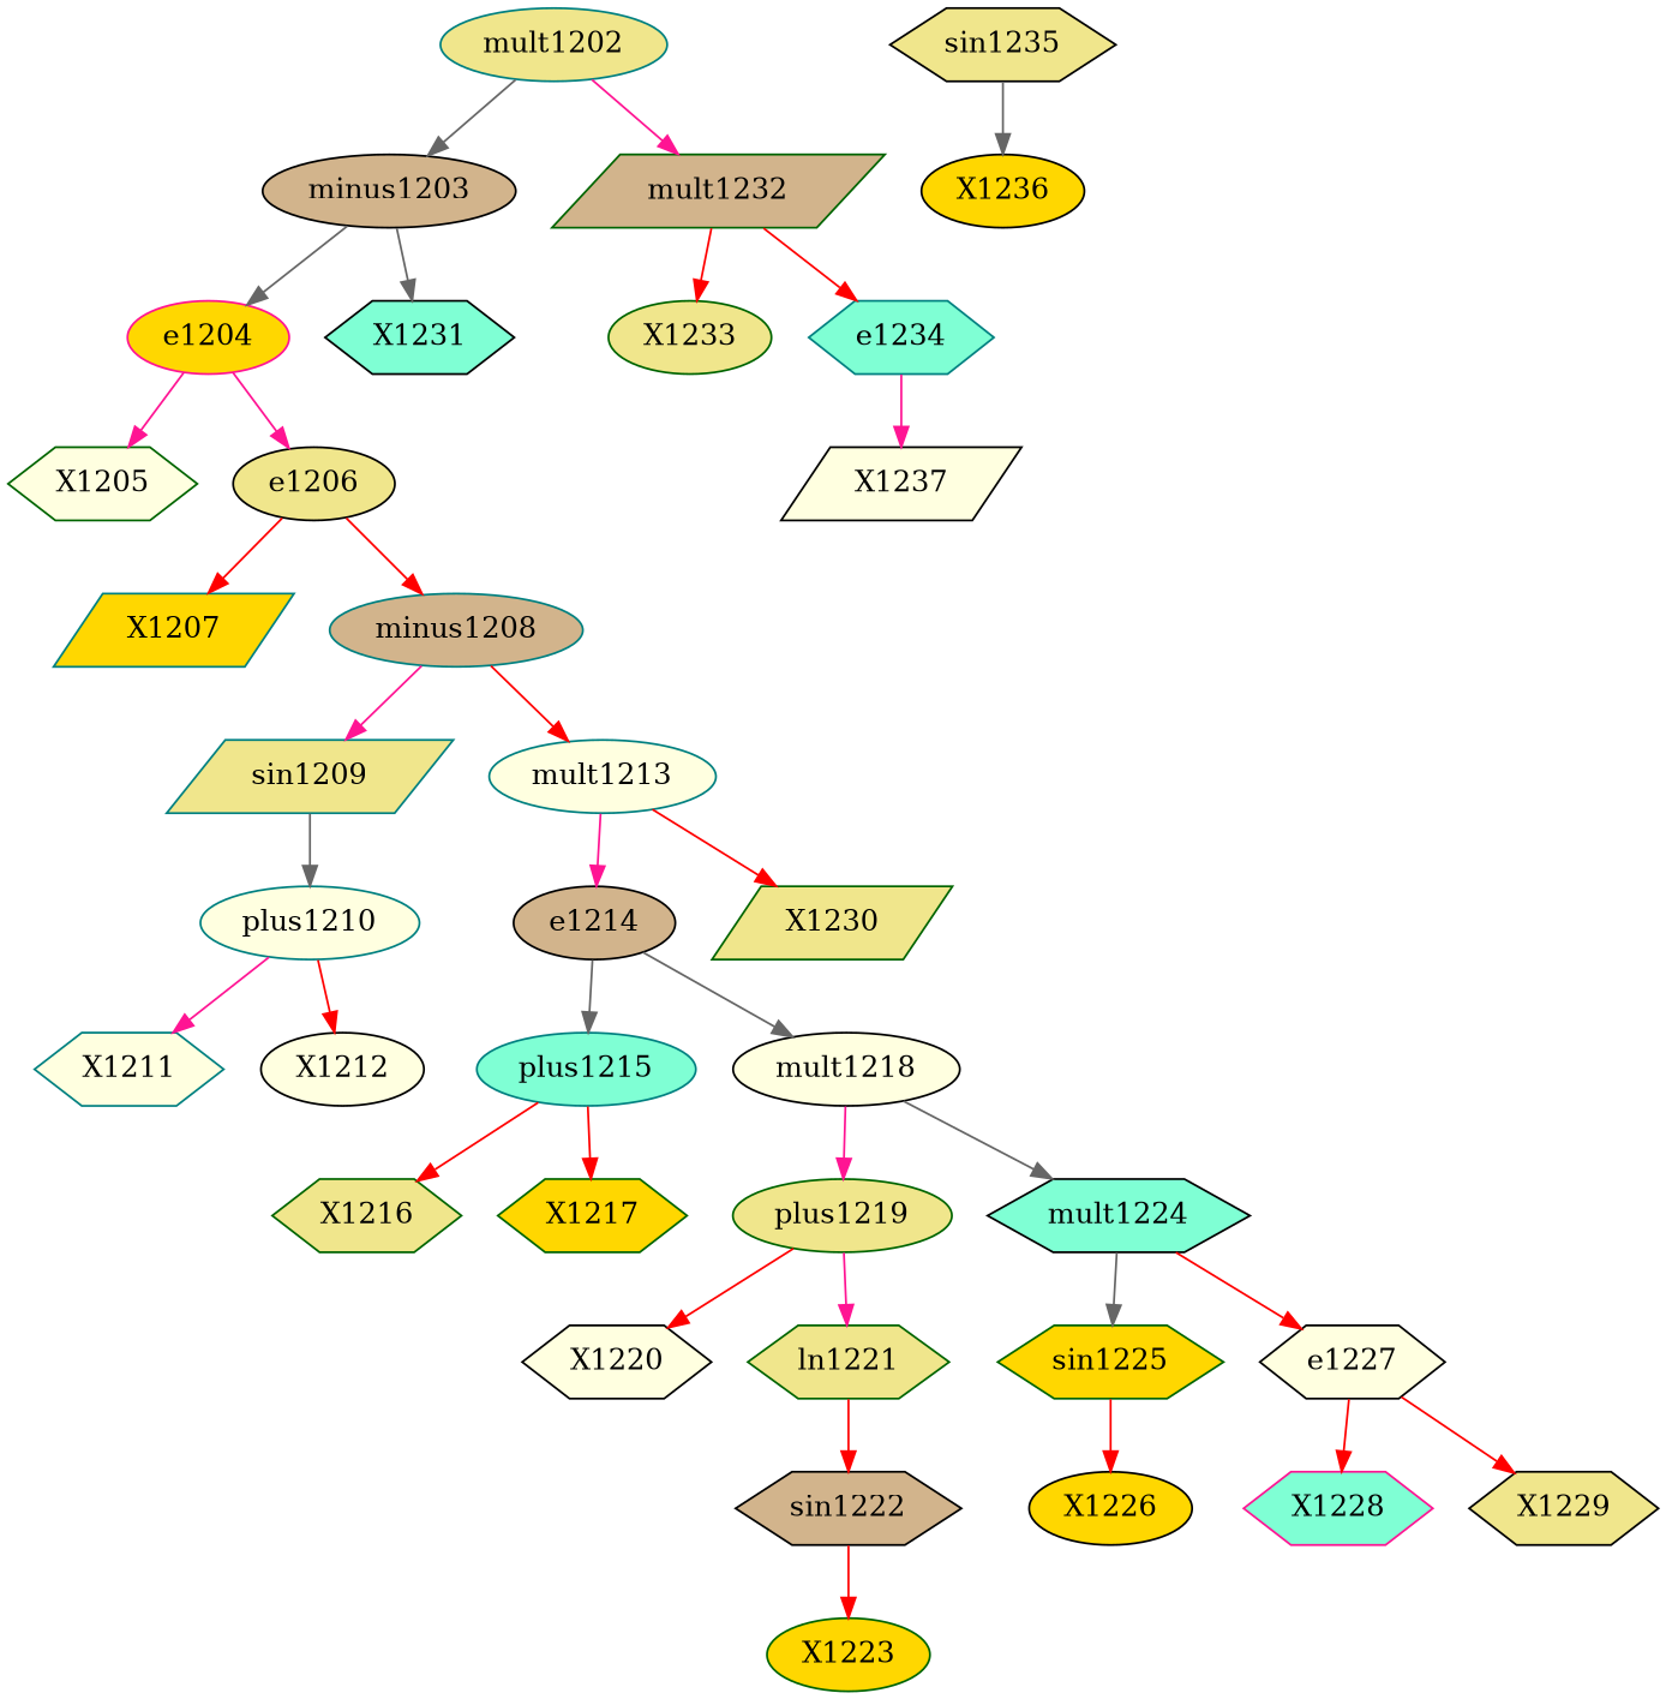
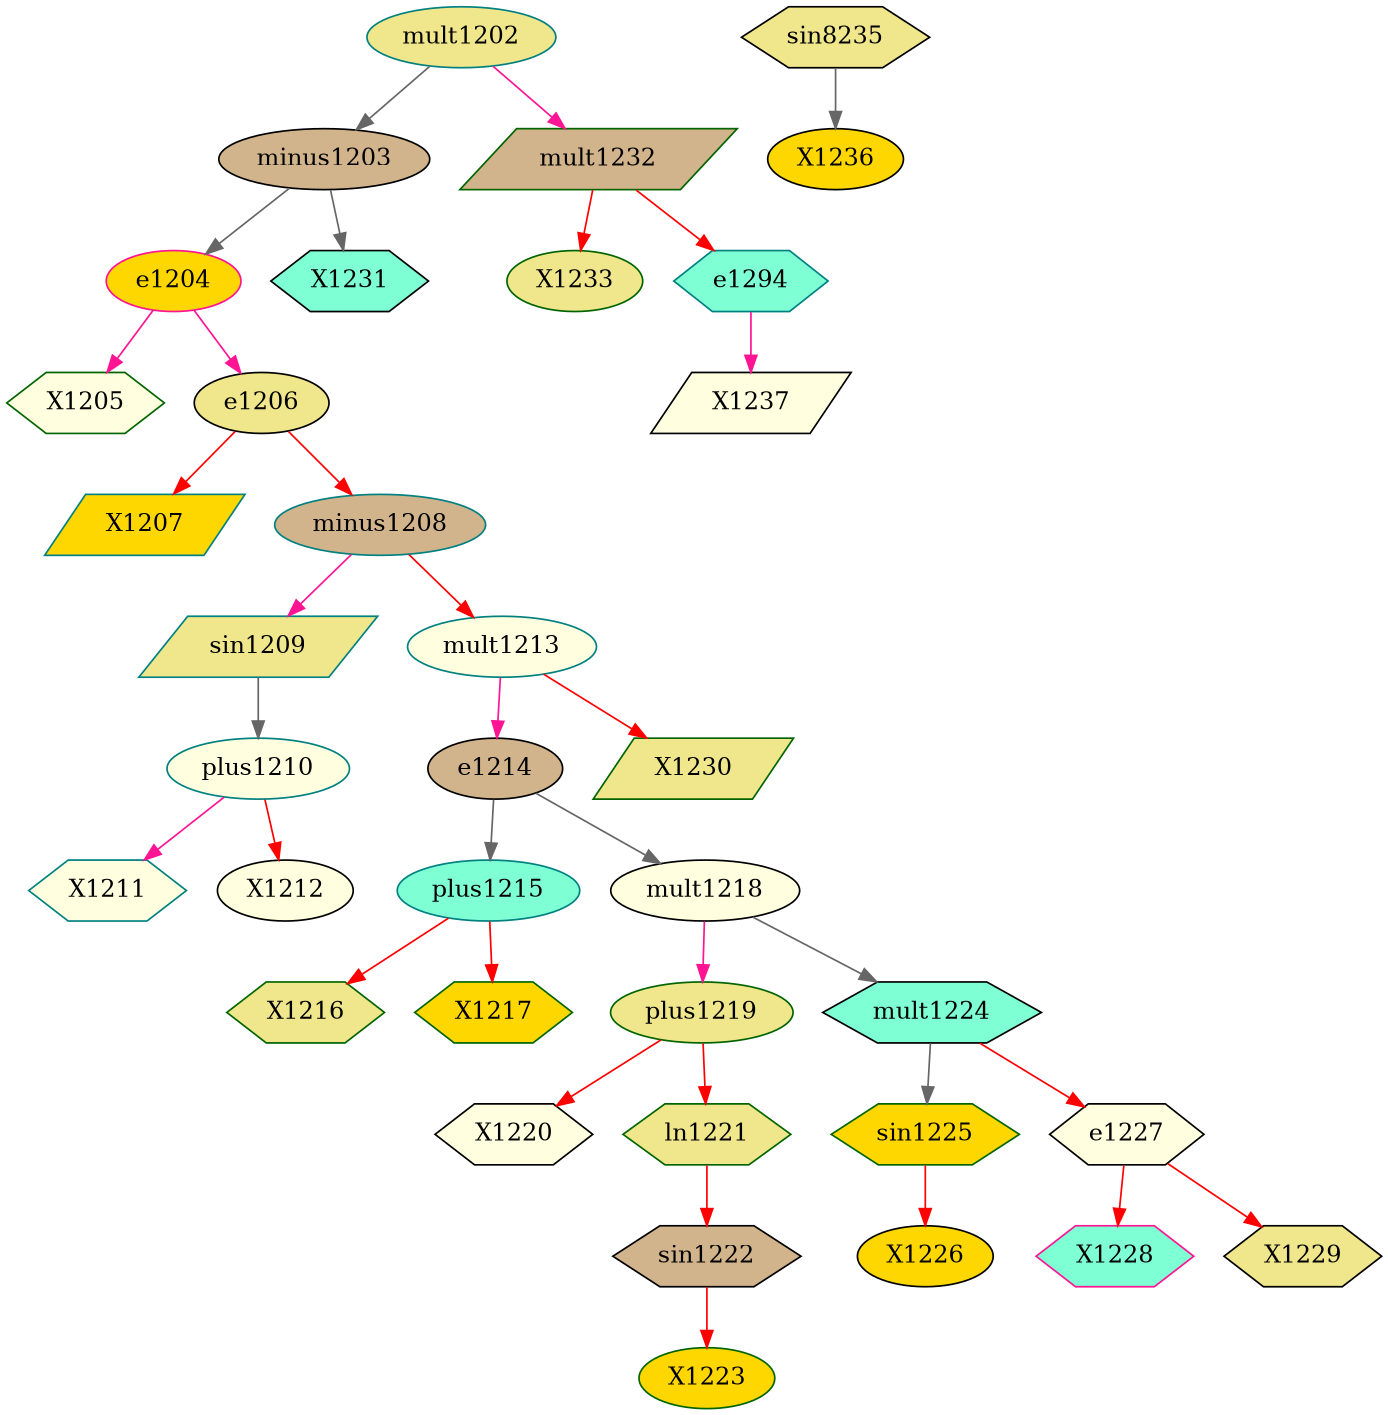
  digraph {
    node [color=black fillcolor=khaki shape=ellipse style=filled]
    edge [color=red]
    e1204 [color=deeppink fillcolor=gold]
    X1205 [color=darkgreen fillcolor=lightyellow shape=hexagon]
    e1206
    X1207 [color=teal fillcolor=gold shape=parallelogram]
    minus1208 [color=teal fillcolor=tan]
    sin1209 [color=teal shape=parallelogram]
    mult1213 [color=teal fillcolor=lightyellow]
    plus1210 [color=teal fillcolor=lightyellow]
    X1211 [color=teal fillcolor=lightyellow shape=hexagon]
    X1212 [fillcolor=lightyellow]
    e1214 [fillcolor=tan]
    X1230 [color=darkgreen shape=parallelogram]
    plus1215 [color=teal fillcolor=aquamarine]
    X1216 [color=darkgreen shape=hexagon]
    X1217 [color=darkgreen fillcolor=gold shape=hexagon]
    mult1218 [fillcolor=lightyellow]
    plus1219 [color=darkgreen]
    mult1224 [fillcolor=aquamarine shape=hexagon]
    X1220 [fillcolor=lightyellow shape=hexagon]
    ln1221 [color=darkgreen shape=hexagon]
    sin1222 [fillcolor=tan shape=hexagon]
    X1223 [color=darkgreen fillcolor=gold]
    sin1225 [color=darkgreen fillcolor=gold shape=hexagon]
    e1227 [fillcolor=lightyellow shape=hexagon]
    X1226 [fillcolor=gold]
    X1228 [color=deeppink fillcolor=aquamarine shape=hexagon]
    X1229 [shape=hexagon]
    minus1203 [fillcolor=tan]
    X1231 [fillcolor=aquamarine shape=hexagon]
    mult1202 [color=teal]
    mult1232 [color=darkgreen fillcolor=tan shape=parallelogram]
    X1233 [color=darkgreen]
-   e1234 [color=teal fillcolor=aquamarine shape=hexagon]
+   e1234 [color=teal fillcolor=aquamarine shape=hexagon label=e1294]
    X1237 [fillcolor=lightyellow shape=parallelogram]
-   sin1235 [shape=hexagon]
+   sin1235 [shape=hexagon label=sin8235]
    X1236 [fillcolor=gold]
    e1204 -> X1205 [color=deeppink]
    e1204 -> e1206 [color=deeppink]
    e1206 -> X1207
    e1206 -> minus1208
    minus1208 -> sin1209 [color=deeppink]
    minus1208 -> mult1213
    sin1209 -> plus1210 [color=gray40]
    mult1213 -> e1214 [color=deeppink]
    mult1213 -> X1230
    plus1210 -> X1211 [color=deeppink]
    plus1210 -> X1212
    e1214 -> plus1215 [color=gray40]
    e1214 -> mult1218 [color=gray40]
    plus1215 -> X1216
    plus1215 -> X1217
    mult1218 -> plus1219 [color=deeppink]
    mult1218 -> mult1224 [color=gray40]
    plus1219 -> X1220
-   plus1219 -> ln1221 [color=deeppink]
+   plus1219 -> ln1221
    mult1224 -> sin1225 [color=gray40]
    mult1224 -> e1227
    ln1221 -> sin1222
    sin1222 -> X1223
    sin1225 -> X1226
    e1227 -> X1228
    e1227 -> X1229
    minus1203 -> e1204 [color=gray40]
    minus1203 -> X1231 [color=gray40]
    mult1202 -> minus1203 [color=gray40]
    mult1202 -> mult1232 [color=deeppink]
    mult1232 -> X1233
    mult1232 -> e1234
    e1234 -> X1237 [color=deeppink]
    sin1235 -> X1236 [color=gray40]
  }
